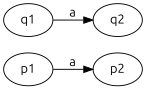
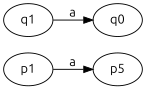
  digraph {
    fontname=Ubuntu
    rankdir=LR
    node [fontname=Ubuntu]
    edge [fontname=Ubuntu]
    p1
-   p2
+   p2 [label=p5]
    q1
-   q2
+   q2 [label=q0]
    p1 -> p2 [label=a]
    q1 -> q2 [label=a]
  }
